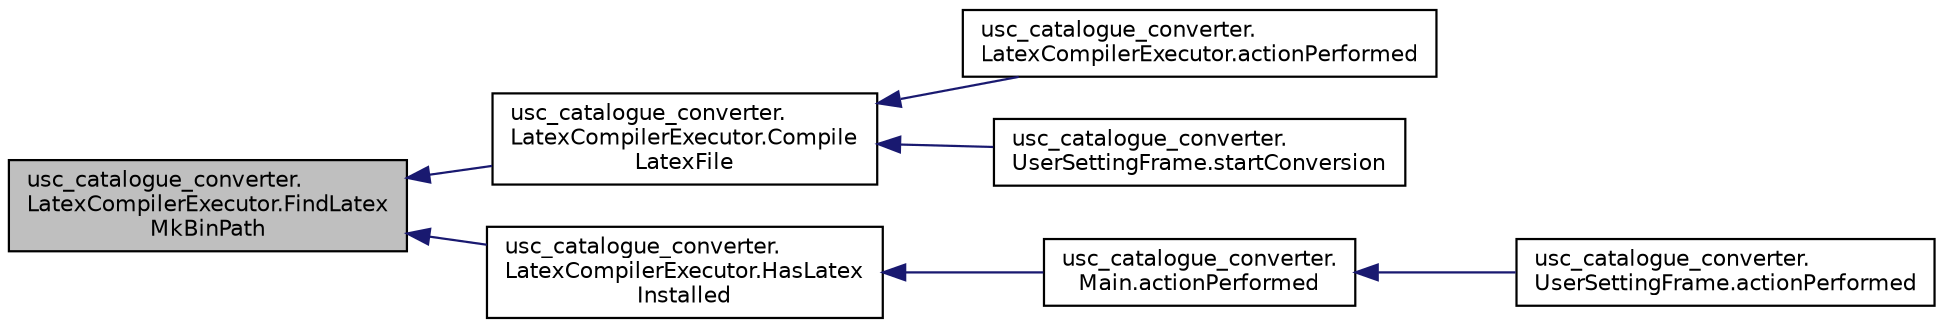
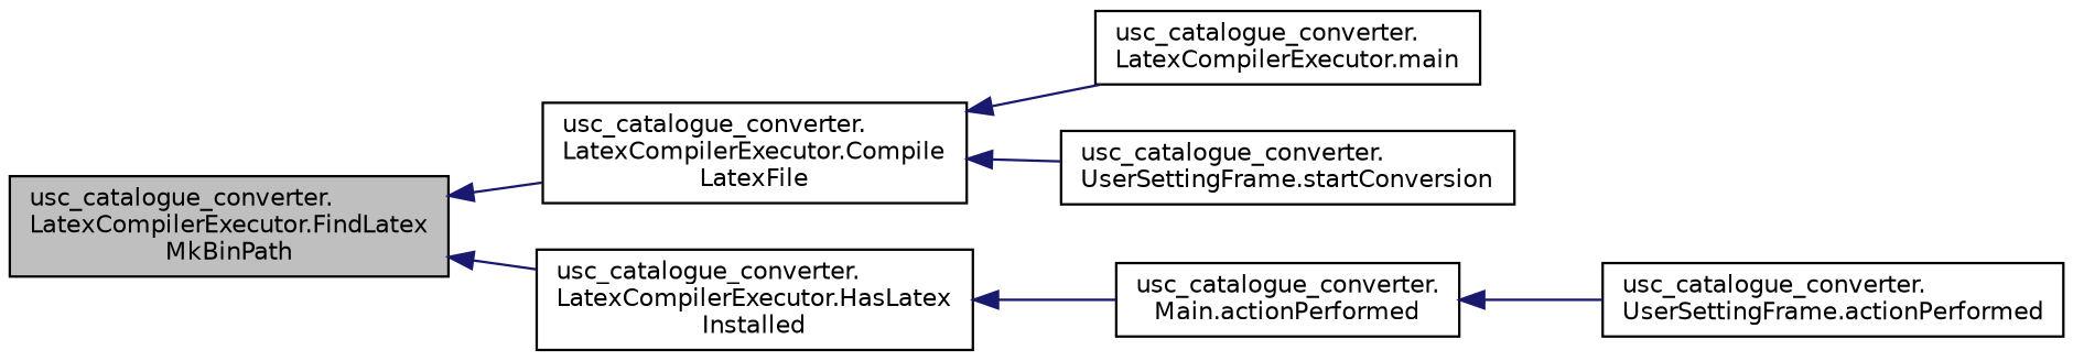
  digraph {
    rankdir=LR
    node [color=black fillcolor=white fontname=Helvetica fontsize=10 shape=record style=filled]
    edge [color=midnightblue dir=back fontname=Helvetica fontsize=10 labelfontname=Helvetica labelfontsize=10 style=solid]
    n1 [fillcolor=grey75 fontcolor=black height=0.2 label="usc_catalogue_converter.\lLatexCompilerExecutor.FindLatex\lMkBinPath" width=0.4]
    n2 [height=0.2 label="usc_catalogue_converter.\lLatexCompilerExecutor.Compile\lLatexFile" width=0.4]
    n3 [height=0.2 label="usc_catalogue_converter.\lLatexCompilerExecutor.HasLatex\lInstalled" width=0.4]
-   n4 [height=0.2 label="usc_catalogue_converter.\lLatexCompilerExecutor.actionPerformed" width=0.4]
+   n4 [height=0.2 label="usc_catalogue_converter.\lLatexCompilerExecutor.main" width=0.4]
    n5 [height=0.2 label="usc_catalogue_converter.\lUserSettingFrame.startConversion" width=0.4]
    n6 [height=0.2 label="usc_catalogue_converter.\lMain.actionPerformed" width=0.4]
    n7 [height=0.2 label="usc_catalogue_converter.\lUserSettingFrame.actionPerformed" width=0.4]
    n1 -> n2
    n1 -> n3
    n2 -> n4
    n2 -> n5
    n3 -> n6
    n6 -> n7
  }
